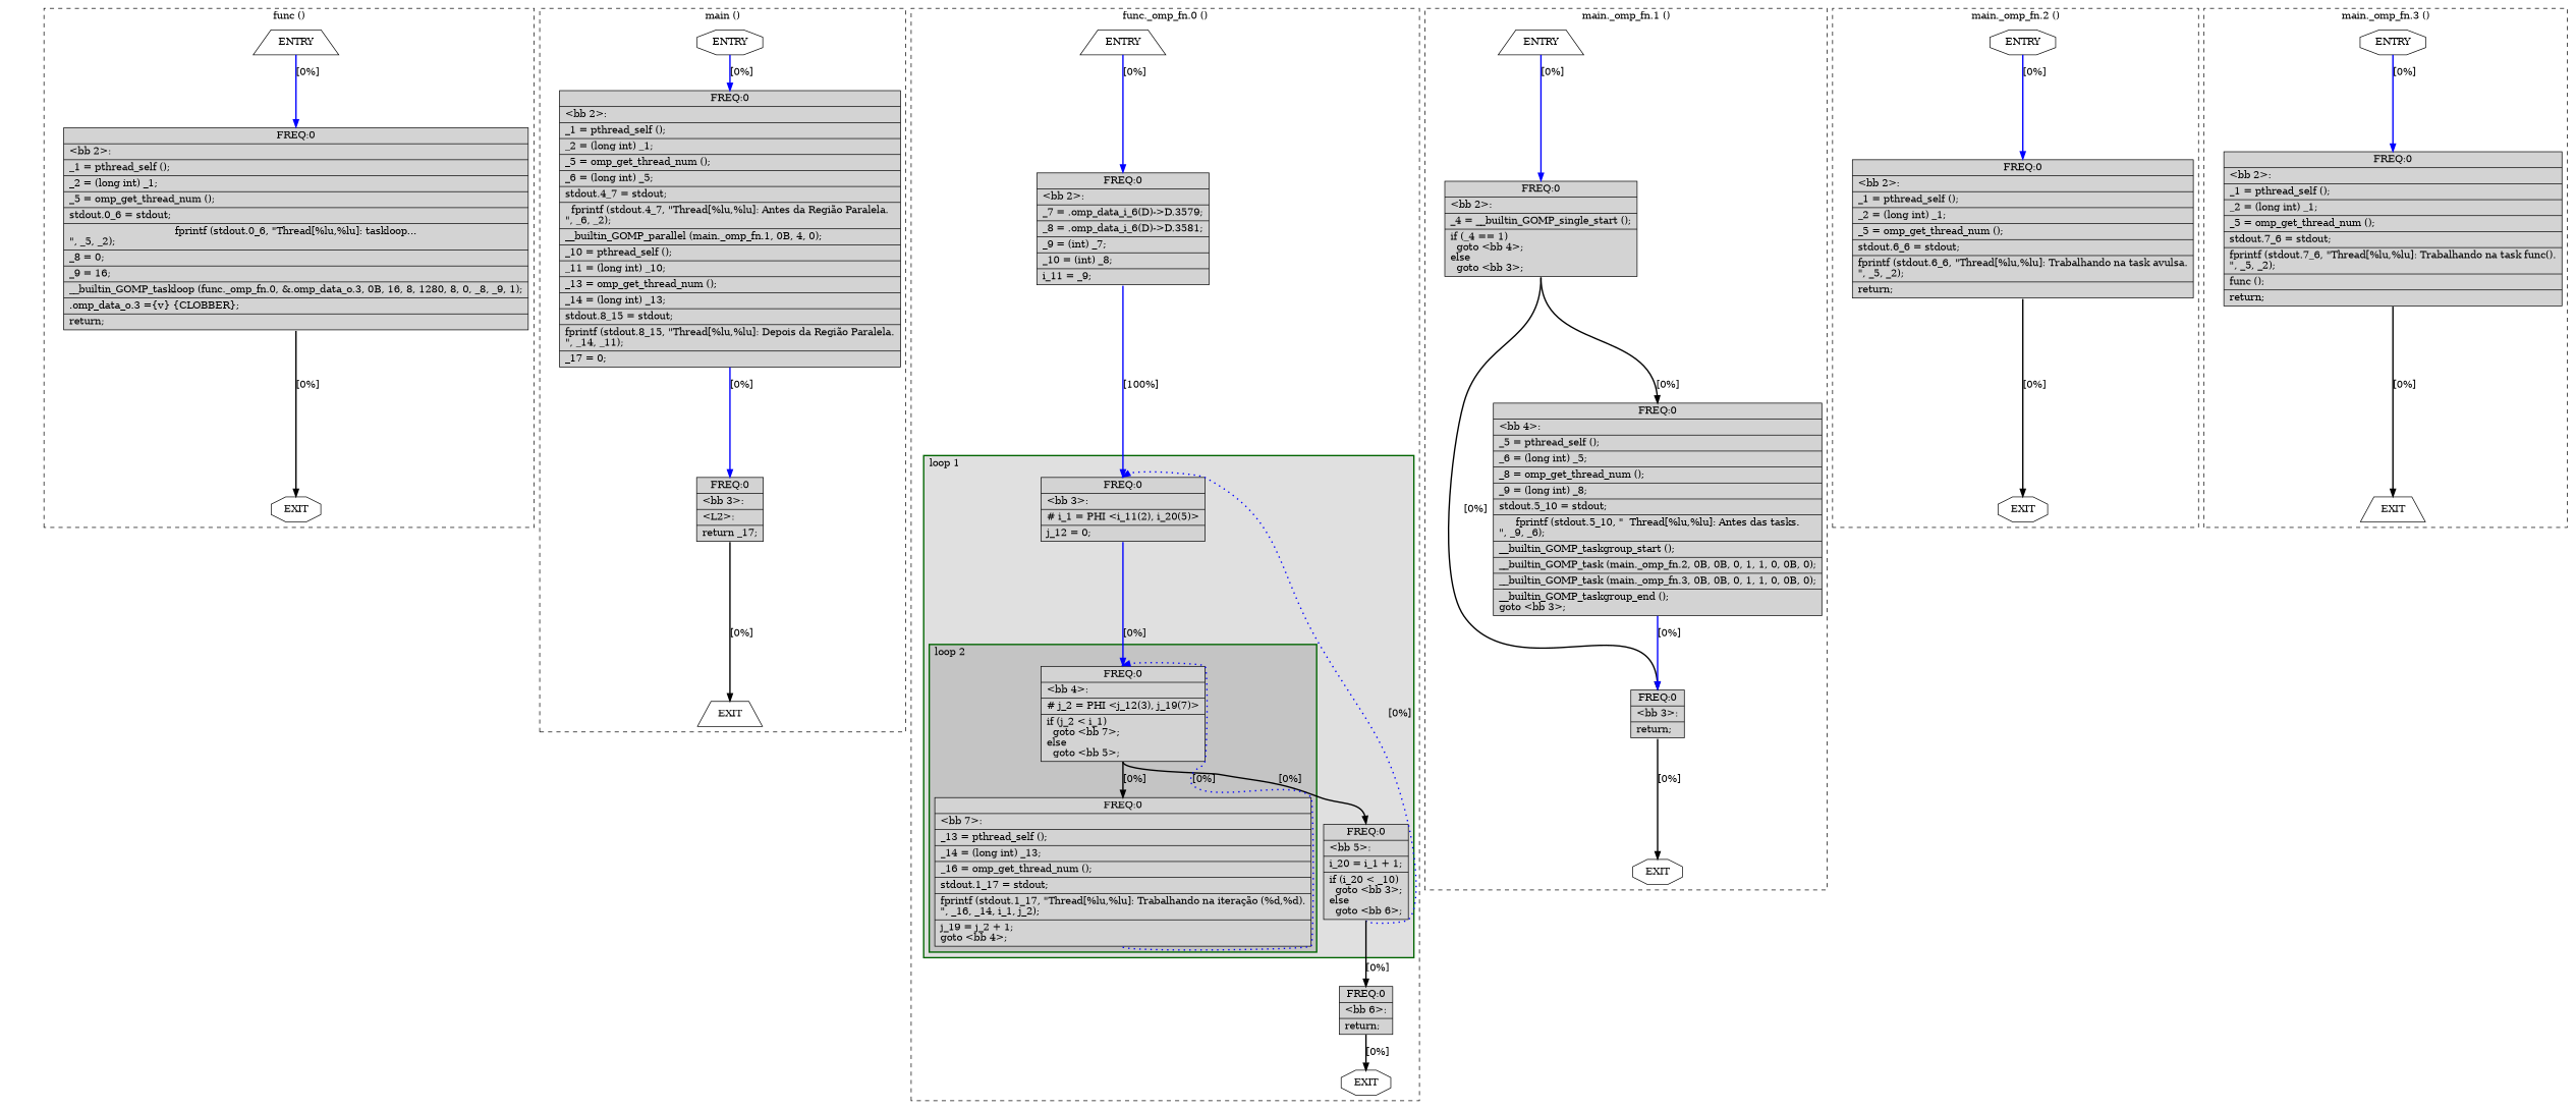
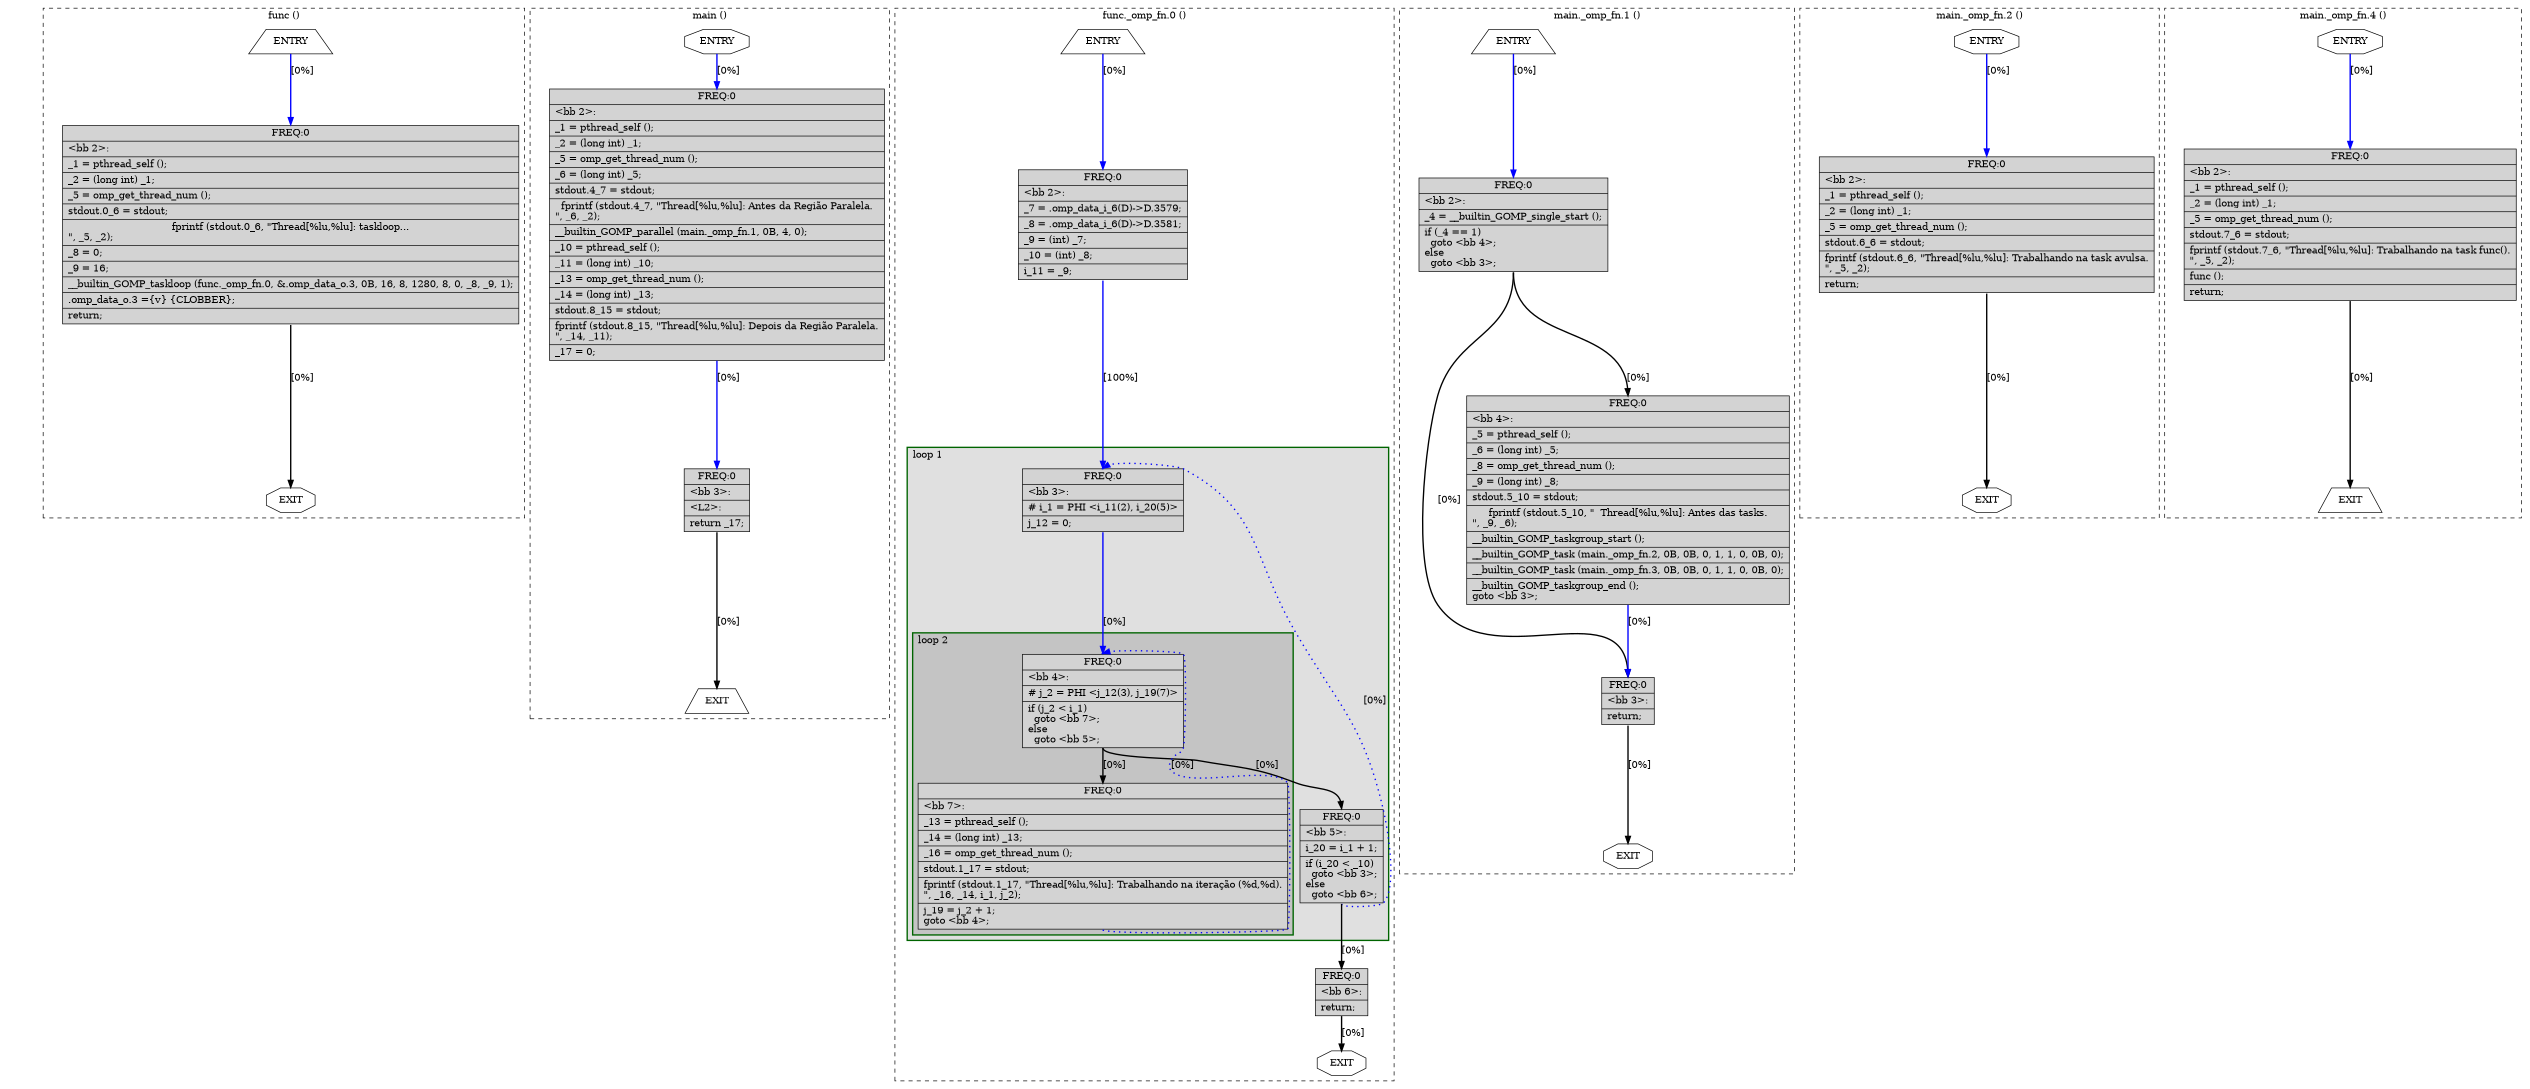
  digraph {
    node [fillcolor=lightgrey shape=record style=filled]
    edge [constraint=true headport=n style="solid,bold" tailport=s color=blue weight=10]
    n1 [fillcolor=white label=ENTRY shape=trapezium]
    n2 [fillcolor=white label=EXIT shape=octagon]
    n3 [label="{ FREQ:0 |\<bb\ 2\>:\l|_1\ =\ pthread_self\ ();\l|_2\ =\ (long\ int)\ _1;\l|_5\ =\ omp_get_thread_num\ ();\l|stdout.0_6\ =\ stdout;\l|fprintf\ (stdout.0_6,\ \"Thread[%lu,%lu]:\ taskloop...\n\",\ _5,\ _2);\l|_8\ =\ 0;\l|_9\ =\ 16;\l|__builtin_GOMP_taskloop\ (func._omp_fn.0,\ &.omp_data_o.3,\ 0B,\ 16,\ 8,\ 1280,\ 8,\ 0,\ _8,\ _9,\ 1);\l|.omp_data_o.3\ =\{v\}\ \{CLOBBER\};\l|return;\l}"]
    n4 [fillcolor=white label=ENTRY shape=octagon]
    n5 [fillcolor=white label=EXIT shape=trapezium]
    n6 [label="{ FREQ:0 |\<bb\ 2\>:\l|_1\ =\ pthread_self\ ();\l|_2\ =\ (long\ int)\ _1;\l|_5\ =\ omp_get_thread_num\ ();\l|_6\ =\ (long\ int)\ _5;\l|stdout.4_7\ =\ stdout;\l|fprintf\ (stdout.4_7,\ \"Thread[%lu,%lu]:\ Antes\ da\ Região\ Paralela.\n\",\ _6,\ _2);\l|__builtin_GOMP_parallel\ (main._omp_fn.1,\ 0B,\ 4,\ 0);\l|_10\ =\ pthread_self\ ();\l|_11\ =\ (long\ int)\ _10;\l|_13\ =\ omp_get_thread_num\ ();\l|_14\ =\ (long\ int)\ _13;\l|stdout.8_15\ =\ stdout;\l|fprintf\ (stdout.8_15,\ \"Thread[%lu,%lu]:\ Depois\ da\ Região\ Paralela.\n\",\ _14,\ _11);\l|_17\ =\ 0;\l}"]
    n7 [label="{ FREQ:0 |\<bb\ 3\>:\l|\<L2\>:\l|return\ _17;\l}"]
    n8 [label="{ FREQ:0 |\<bb\ 4\>:\l|#\ j_2\ =\ PHI\ \<j_12(3),\ j_19(7)\>\l|if\ (j_2\ \<\ i_1)\l\ \ goto\ \<bb\ 7\>;\lelse\l\ \ goto\ \<bb\ 5\>;\l}"]
    n9 [label="{ FREQ:0 |\<bb\ 7\>:\l|_13\ =\ pthread_self\ ();\l|_14\ =\ (long\ int)\ _13;\l|_16\ =\ omp_get_thread_num\ ();\l|stdout.1_17\ =\ stdout;\l|fprintf\ (stdout.1_17,\ \"Thread[%lu,%lu]:\ Trabalhando\ na\ iteração\ (%d,%d).\n\",\ _16,\ _14,\ i_1,\ j_2);\l|j_19\ =\ j_2\ +\ 1;\lgoto\ \<bb\ 4\>;\l}"]
    n10 [label="{ FREQ:0 |\<bb\ 3\>:\l|#\ i_1\ =\ PHI\ \<i_11(2),\ i_20(5)\>\l|j_12\ =\ 0;\l}"]
    n11 [label="{ FREQ:0 |\<bb\ 5\>:\l|i_20\ =\ i_1\ +\ 1;\l|if\ (i_20\ \<\ _10)\l\ \ goto\ \<bb\ 3\>;\lelse\l\ \ goto\ \<bb\ 6\>;\l}"]
    n12 [label="{ FREQ:0 |\<bb\ 6\>:\l|return;\l}"]
    n13 [fillcolor=white label=ENTRY shape=trapezium]
    n14 [fillcolor=white label=EXIT shape=octagon]
    n15 [label="{ FREQ:0 |\<bb\ 2\>:\l|_7\ =\ .omp_data_i_6(D)-\>D.3579;\l|_8\ =\ .omp_data_i_6(D)-\>D.3581;\l|_9\ =\ (int)\ _7;\l|_10\ =\ (int)\ _8;\l|i_11\ =\ _9;\l}"]
    n16 [fillcolor=white label=ENTRY shape=trapezium]
    n17 [fillcolor=white label=EXIT shape=octagon]
    n18 [label="{ FREQ:0 |\<bb\ 2\>:\l|_4\ =\ __builtin_GOMP_single_start\ ();\l|if\ (_4\ ==\ 1)\l\ \ goto\ \<bb\ 4\>;\lelse\l\ \ goto\ \<bb\ 3\>;\l}"]
    n19 [label="{ FREQ:0 |\<bb\ 3\>:\l|return;\l}"]
    n20 [label="{ FREQ:0 |\<bb\ 4\>:\l|_5\ =\ pthread_self\ ();\l|_6\ =\ (long\ int)\ _5;\l|_8\ =\ omp_get_thread_num\ ();\l|_9\ =\ (long\ int)\ _8;\l|stdout.5_10\ =\ stdout;\l|fprintf\ (stdout.5_10,\ \"\ \ Thread[%lu,%lu]:\ Antes\ das\ tasks.\n\",\ _9,\ _6);\l|__builtin_GOMP_taskgroup_start\ ();\l|__builtin_GOMP_task\ (main._omp_fn.2,\ 0B,\ 0B,\ 0,\ 1,\ 1,\ 0,\ 0B,\ 0);\l|__builtin_GOMP_task\ (main._omp_fn.3,\ 0B,\ 0B,\ 0,\ 1,\ 1,\ 0,\ 0B,\ 0);\l|__builtin_GOMP_taskgroup_end\ ();\lgoto\ \<bb\ 3\>;\l}"]
    n21 [fillcolor=white label=ENTRY shape=octagon]
    n22 [fillcolor=white label=EXIT shape=octagon]
    n23 [label="{ FREQ:0 |\<bb\ 2\>:\l|_1\ =\ pthread_self\ ();\l|_2\ =\ (long\ int)\ _1;\l|_5\ =\ omp_get_thread_num\ ();\l|stdout.6_6\ =\ stdout;\l|fprintf\ (stdout.6_6,\ \"Thread[%lu,%lu]:\ Trabalhando\ na\ task\ avulsa.\n\",\ _5,\ _2);\l|return;\l}"]
    n24 [fillcolor=white label=ENTRY shape=octagon]
    n25 [fillcolor=white label=EXIT shape=trapezium]
    n26 [label="{ FREQ:0 |\<bb\ 2\>:\l|_1\ =\ pthread_self\ ();\l|_2\ =\ (long\ int)\ _1;\l|_5\ =\ omp_get_thread_num\ ();\l|stdout.7_6\ =\ stdout;\l|fprintf\ (stdout.7_6,\ \"Thread[%lu,%lu]:\ Trabalhando\ na\ task\ func().\n\",\ _5,\ _2);\l|func\ ();\l|return;\l}"]
    subgraph cluster_1 {
      color=black
      label="func ()"
      style=dashed
      n1
      n2
      n3
    }
    subgraph cluster_2 {
      color=black
      label="main ()"
      style=dashed
      n4
      n5
      n6
      n7
    }
    subgraph cluster_3 {
      color=black
      label="func._omp_fn.0 ()"
      style=dashed
      n12
      n13
      n14
      n15
      subgraph cluster_4 {
        color=darkgreen
        fillcolor=grey88
        label="loop 1"
        labeljust=l
        penwidth=2
        style=filled
        n10
        n11
        subgraph cluster_5 {
          color=darkgreen
          fillcolor=grey77
          label="loop 2"
          labeljust=l
          penwidth=2
          style=filled
          n8
          n9
        }
      }
    }
    subgraph cluster_6 {
      color=black
      label="main._omp_fn.1 ()"
      style=dashed
      n16
      n17
      n18
      n19
      n20
    }
    subgraph cluster_7 {
      color=black
      label="main._omp_fn.2 ()"
      style=dashed
      n21
      n22
      n23
    }
    subgraph cluster_8 {
      color=black
-     label="main._omp_fn.3 ()"
+     label="main._omp_fn.4 ()"
      style=dashed
      n24
      n25
      n26
    }
    n1 -> n2 [style=invis color="" weight=""]
    n1 -> n3 [label="[0%]" weight=100]
    n3 -> n2 [color=black label="[0%]"]
    n4 -> n5 [style=invis color="" weight=""]
    n4 -> n6 [label="[0%]" weight=100]
    n6 -> n7 [label="[0%]" weight=100]
    n7 -> n5 [color=black label="[0%]"]
    n8 -> n9 [color=black label="[0%]"]
    n8 -> n11 [color=black label="[0%]"]
    n9 -> n8 [constraint=false label="[0%]" style="dotted,bold"]
    n10 -> n8 [label="[0%]" weight=100]
    n11 -> n10 [constraint=false label="[0%]" style="dotted,bold"]
    n11 -> n12 [color=black label="[0%]"]
    n12 -> n14 [color=black label="[0%]"]
    n13 -> n14 [style=invis color="" weight=""]
    n13 -> n15 [label="[0%]" weight=100]
    n15 -> n10 [label="[100%]" weight=100]
    n16 -> n17 [style=invis color="" weight=""]
    n16 -> n18 [label="[0%]" weight=100]
    n18 -> n19 [color=black label="[0%]"]
    n18 -> n20 [color=black label="[0%]"]
    n19 -> n17 [color=black label="[0%]"]
    n20 -> n19 [label="[0%]" weight=100]
    n21 -> n22 [style=invis color="" weight=""]
    n21 -> n23 [label="[0%]" weight=100]
    n23 -> n22 [color=black label="[0%]"]
    n24 -> n25 [style=invis color="" weight=""]
    n24 -> n26 [label="[0%]" weight=100]
    n26 -> n25 [color=black label="[0%]"]
  }
